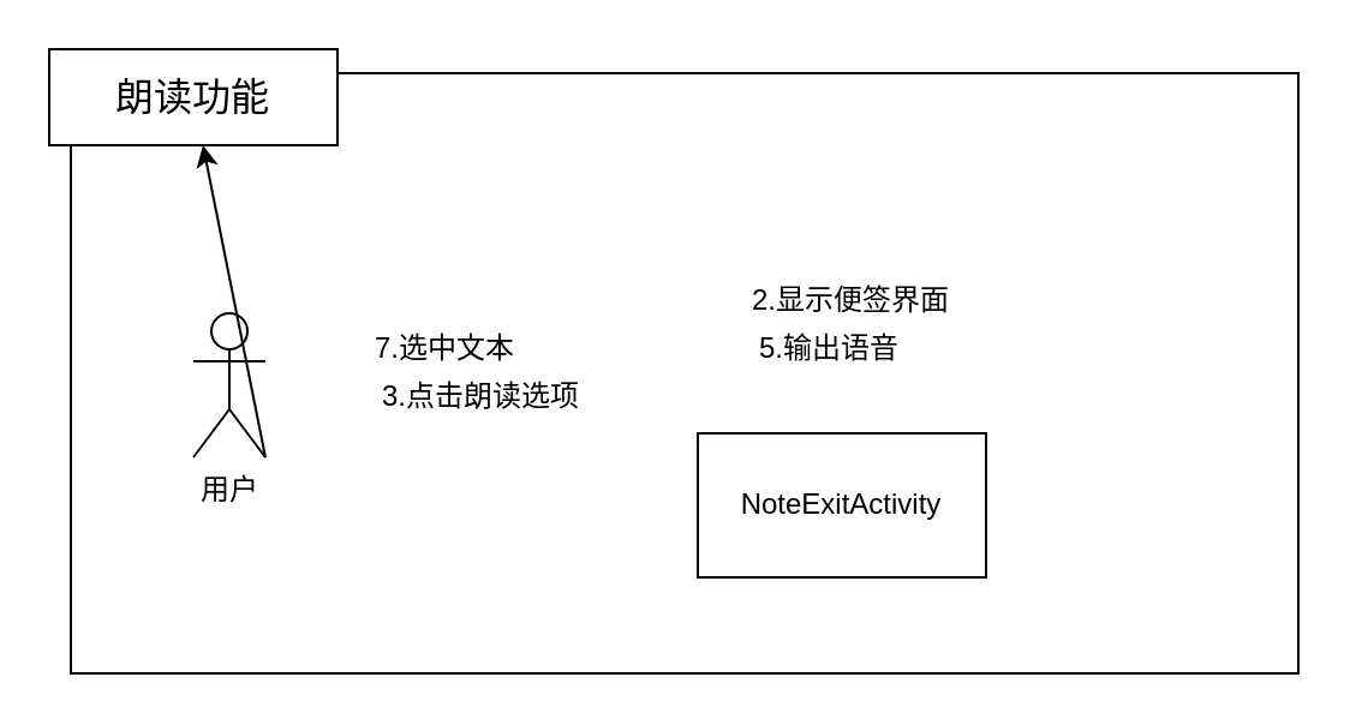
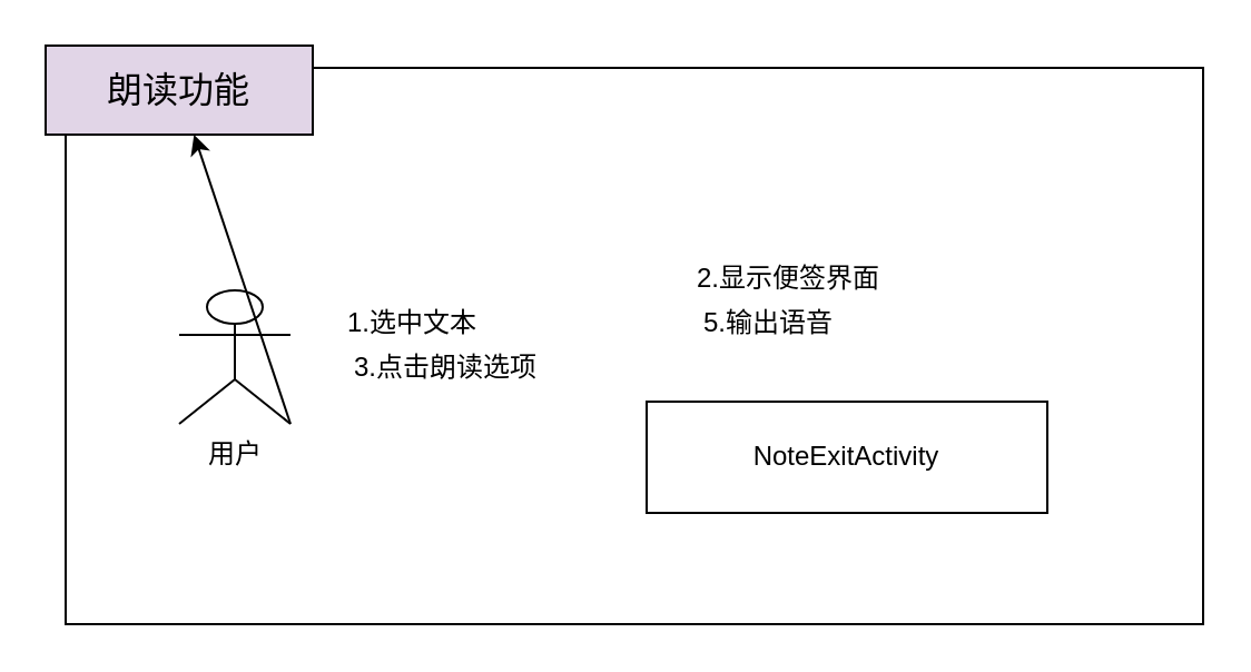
  <mxCell id="0" />
  <mxCell id="1" parent="0" />
  <mxCell id="2" value="" style="rounded=0;whiteSpace=wrap;html=1;" parent="1" vertex="1"><mxGeometry x="29" y="30" width="511" height="250" as="geometry" /></mxCell>
- <mxCell id="3" value="&lt;font style=&quot;font-size: 16px;&quot;&gt;朗读功能&lt;/font&gt;" style="rounded=0;whiteSpace=wrap;html=1;" parent="1" vertex="1"><mxGeometry x="20" y="20" width="120" height="40" as="geometry" /></mxCell>
- <mxCell id="4" value="用户" style="shape=umlActor;verticalLabelPosition=bottom;verticalAlign=top;html=1;outlineConnect=0;" parent="1" vertex="1"><mxGeometry x="80" y="130" width="30" height="60" as="geometry" /></mxCell>
- <mxCell id="5" value="7.选中文本" style="text;html=1;strokeColor=none;fillColor=none;align=center;verticalAlign=middle;whiteSpace=wrap;rounded=0;" parent="1" vertex="1"><mxGeometry x="155" y="130" width="60" height="30" as="geometry" /></mxCell>
+ <mxCell id="3" value="&lt;font style=&quot;font-size: 16px;&quot;&gt;朗读功能&lt;/font&gt;" style="rounded=0;whiteSpace=wrap;html=1;fillColor=#e1d5e7;" parent="1" vertex="1"><mxGeometry x="20" y="20" width="120" height="40" as="geometry" /></mxCell>
+ <mxCell id="4" value="用户" style="shape=umlActor;verticalLabelPosition=bottom;verticalAlign=top;html=1;outlineConnect=0;" parent="1" vertex="1"><mxGeometry x="80" y="130" width="50" height="60" as="geometry" /></mxCell>
+ <mxCell id="5" value="1.选中文本" style="text;html=1;strokeColor=none;fillColor=none;align=center;verticalAlign=middle;whiteSpace=wrap;rounded=0;" parent="1" vertex="1"><mxGeometry x="155" y="130" width="60" height="30" as="geometry" /></mxCell>
  <mxCell id="6" value="3.点击朗读选项" style="text;html=1;strokeColor=none;fillColor=none;align=center;verticalAlign=middle;whiteSpace=wrap;rounded=0;" parent="1" vertex="1"><mxGeometry x="155" y="150" width="90" height="30" as="geometry" /></mxCell>
  <mxCell id="7" value="2.显示便签界面" style="text;html=1;strokeColor=none;fillColor=none;align=center;verticalAlign=middle;whiteSpace=wrap;rounded=0;" parent="1" vertex="1"><mxGeometry x="309" y="110" width="90" height="30" as="geometry" /></mxCell>
  <mxCell id="8" value="5.输出语音" style="text;html=1;strokeColor=none;fillColor=none;align=center;verticalAlign=middle;whiteSpace=wrap;rounded=0;" parent="1" vertex="1"><mxGeometry x="300" y="130" width="90" height="30" as="geometry" /></mxCell>
- <mxCell id="9" value="NoteExitActivity" style="rounded=0;whiteSpace=wrap;html=1;" parent="1" vertex="1"><mxGeometry x="290" y="180" width="120" height="60" as="geometry" /></mxCell>
+ <mxCell id="9" value="NoteExitActivity" style="rounded=0;whiteSpace=wrap;html=1;" parent="1" vertex="1"><mxGeometry x="290" y="180" width="180" height="50" as="geometry" /></mxCell>
  <mxCell id="10" value="" style="endArrow=classic;html=1;rounded=0;exitX=1;exitY=1;exitDx=0;exitDy=0;exitPerimeter=0;" parent="1" source="4" target="3" edge="1"><mxGeometry width="50" height="50" relative="1" as="geometry"><mxPoint x="330" y="340" as="sourcePoint" /><mxPoint x="380" y="290" as="targetPoint" /></mxGeometry></mxCell>
